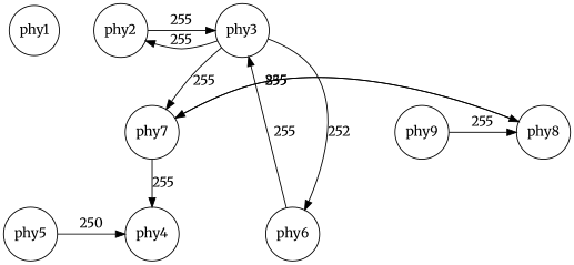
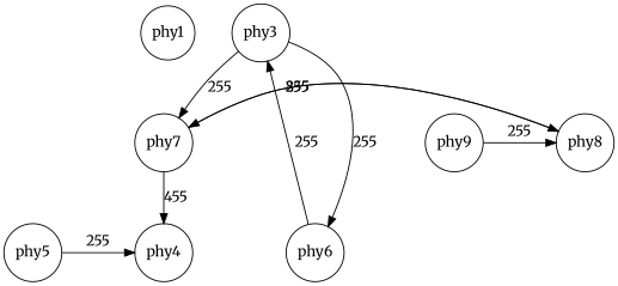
  digraph {
    fontname=Merriweather
    nodesep=0.5
    node [fontname=Merriweather shape=circle]
    edge [fontname=Merriweather]
    phy1 [width=0.7]
-   phy2 [width=0.7]
    phy3 [width=0.7]
    phy4 [width=0.7]
    phy5 [width=0.7]
    phy6 [width=0.7]
    phy7 [width=0.7]
    phy8 [width=0.7]
    phy9 [width=0.7]
    subgraph sub_1 {
      rank=same
      phy1
-     phy2
      phy3
    }
    subgraph sub_2 {
      rank=same
      phy4
      phy5
      phy6
    }
    subgraph sub_3 {
      rank=same
      phy7
      phy8
      phy9
    }
-   phy2 -> phy3 [label=255]
-   phy3 -> phy2 [label=255]
-   phy3 -> phy6 [label=252]
+   phy3 -> phy6 [label=255]
    phy3 -> phy7 [label=255]
-   phy5 -> phy4 [label=250]
+   phy5 -> phy4 [label=255]
    phy6 -> phy3 [label=255]
-   phy7 -> phy4 [label=255]
+   phy7 -> phy4 [label=455]
    phy7 -> phy8 [label=235]
    phy8 -> phy7 [label=855]
    phy9 -> phy8 [label=255]
  }
